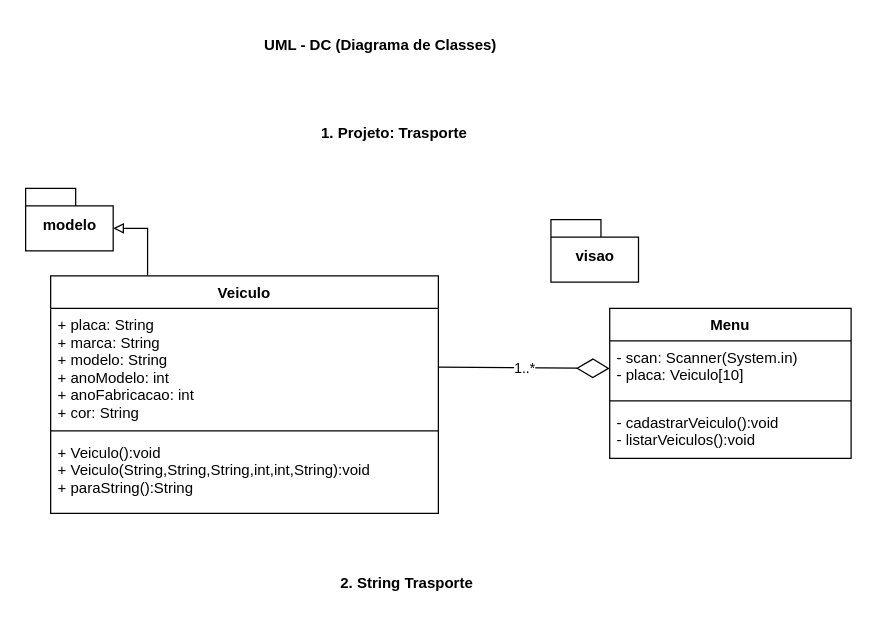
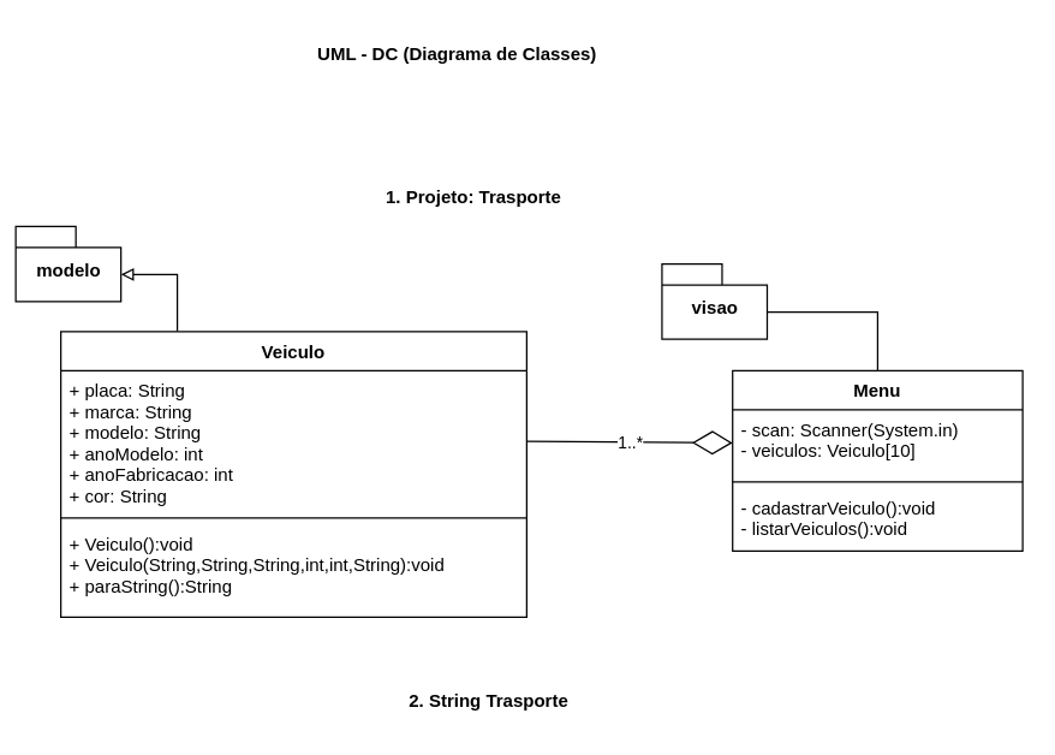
  <mxCell id="0" />
  <mxCell id="1" parent="0" />
  <mxCell id="2" style="edgeStyle=orthogonalEdgeStyle;rounded=0;orthogonalLoop=1;jettySize=auto;html=1;exitX=0.25;exitY=0;exitDx=0;exitDy=0;entryX=0;entryY=0;entryDx=70;entryDy=32;entryPerimeter=0;endArrow=block;endFill=0;" edge="1" parent="1" source="3" target="8"><mxGeometry relative="1" as="geometry" /></mxCell>
  <mxCell id="3" value="Veiculo" style="swimlane;fontStyle=1;align=center;verticalAlign=top;childLayout=stackLayout;horizontal=1;startSize=26;horizontalStack=0;resizeParent=1;resizeParentMax=0;resizeLast=0;collapsible=1;marginBottom=0;" vertex="1" parent="1"><mxGeometry x="40" y="220" width="310" height="190" as="geometry" /></mxCell>
  <mxCell id="4" value="+ placa: String&#10;+ marca: String&#10;+ modelo: String&#10;+ anoModelo: int&#10;+ anoFabricacao: int&#10;+ cor: String&#10;" style="text;strokeColor=none;fillColor=none;align=left;verticalAlign=top;spacingLeft=4;spacingRight=4;overflow=hidden;rotatable=0;points=[[0,0.5],[1,0.5]];portConstraint=eastwest;" vertex="1" parent="3"><mxGeometry y="26" width="310" height="94" as="geometry" /></mxCell>
  <mxCell id="5" value="" style="line;strokeWidth=1;fillColor=none;align=left;verticalAlign=middle;spacingTop=-1;spacingLeft=3;spacingRight=3;rotatable=0;labelPosition=right;points=[];portConstraint=eastwest;" vertex="1" parent="3"><mxGeometry y="120" width="310" height="8" as="geometry" /></mxCell>
  <mxCell id="6" value="+ Veiculo():void&#10;+ Veiculo(String,String,String,int,int,String):void&#10;+ paraString():String" style="text;strokeColor=none;fillColor=none;align=left;verticalAlign=top;spacingLeft=4;spacingRight=4;overflow=hidden;rotatable=0;points=[[0,0.5],[1,0.5]];portConstraint=eastwest;" vertex="1" parent="3"><mxGeometry y="128" width="310" height="62" as="geometry" /></mxCell>
- <mxCell id="7" value="1. Projeto: Trasporte" style="text;align=center;fontStyle=1;verticalAlign=middle;spacingLeft=3;spacingRight=3;strokeColor=none;rotatable=0;points=[[0,0.5],[1,0.5]];portConstraint=eastwest;" vertex="1" parent="1"><mxGeometry x="240" y="90" width="150" height="30" as="geometry" /></mxCell>
- <mxCell id="8" value="modelo" style="shape=folder;fontStyle=1;spacingTop=10;tabWidth=40;tabHeight=14;tabPosition=left;html=1;" vertex="1" parent="1"><mxGeometry x="20" y="150" width="70" height="50" as="geometry" /></mxCell>
+ <mxCell id="7" value="1. Projeto: Trasporte" style="text;align=center;fontStyle=1;verticalAlign=middle;spacingLeft=3;spacingRight=3;strokeColor=none;rotatable=0;points=[[0,0.5],[1,0.5]];portConstraint=eastwest;" vertex="1" parent="1"><mxGeometry x="240" y="115" width="150" height="30" as="geometry" /></mxCell>
+ <mxCell id="8" value="modelo" style="shape=folder;fontStyle=1;spacingTop=10;tabWidth=40;tabHeight=14;tabPosition=left;html=1;" vertex="1" parent="1"><mxGeometry x="10" y="150" width="70" height="50" as="geometry" /></mxCell>
  <mxCell id="9" value="visao" style="shape=folder;fontStyle=1;spacingTop=10;tabWidth=40;tabHeight=14;tabPosition=left;html=1;" vertex="1" parent="1"><mxGeometry x="440" y="175" width="70" height="50" as="geometry" /></mxCell>
+ <mxCell id="10" style="edgeStyle=orthogonalEdgeStyle;rounded=0;orthogonalLoop=1;jettySize=auto;html=1;exitX=0.5;exitY=0;exitDx=0;exitDy=0;entryX=0;entryY=0;entryDx=70;entryDy=32;entryPerimeter=0;endArrow=none;endFill=0;" edge="1" parent="1" source="11" target="9"><mxGeometry relative="1" as="geometry" /></mxCell>
  <mxCell id="11" value="Menu" style="swimlane;fontStyle=1;align=center;verticalAlign=top;childLayout=stackLayout;horizontal=1;startSize=26;horizontalStack=0;resizeParent=1;resizeParentMax=0;resizeLast=0;collapsible=1;marginBottom=0;" vertex="1" parent="1"><mxGeometry x="487" y="246" width="193" height="120" as="geometry" /></mxCell>
- <mxCell id="12" value="- scan: Scanner(System.in)&#10;- placa: Veiculo[10]" style="text;strokeColor=none;fillColor=none;align=left;verticalAlign=top;spacingLeft=4;spacingRight=4;overflow=hidden;rotatable=0;points=[[0,0.5],[1,0.5]];portConstraint=eastwest;" vertex="1" parent="11"><mxGeometry y="26" width="193" height="44" as="geometry" /></mxCell>
+ <mxCell id="12" value="- scan: Scanner(System.in)&#10;- veiculos: Veiculo[10]" style="text;strokeColor=none;fillColor=none;align=left;verticalAlign=top;spacingLeft=4;spacingRight=4;overflow=hidden;rotatable=0;points=[[0,0.5],[1,0.5]];portConstraint=eastwest;" vertex="1" parent="11"><mxGeometry y="26" width="193" height="44" as="geometry" /></mxCell>
  <mxCell id="13" value="" style="line;strokeWidth=1;fillColor=none;align=left;verticalAlign=middle;spacingTop=-1;spacingLeft=3;spacingRight=3;rotatable=0;labelPosition=right;points=[];portConstraint=eastwest;" vertex="1" parent="11"><mxGeometry y="70" width="193" height="8" as="geometry" /></mxCell>
  <mxCell id="14" value="- cadastrarVeiculo():void&#10;- listarVeiculos():void" style="text;strokeColor=none;fillColor=none;align=left;verticalAlign=top;spacingLeft=4;spacingRight=4;overflow=hidden;rotatable=0;points=[[0,0.5],[1,0.5]];portConstraint=eastwest;" vertex="1" parent="11"><mxGeometry y="78" width="193" height="42" as="geometry" /></mxCell>
  <mxCell id="15" value="1..*" style="endArrow=diamondThin;endFill=0;endSize=24;html=1;rounded=0;exitX=1;exitY=0.5;exitDx=0;exitDy=0;entryX=0;entryY=0.5;entryDx=0;entryDy=0;" edge="1" parent="1" source="4" target="12"><mxGeometry width="160" relative="1" as="geometry"><mxPoint x="270" y="260" as="sourcePoint" /><mxPoint x="430" y="260" as="targetPoint" /></mxGeometry></mxCell>
  <mxCell id="16" value="2. String Trasporte" style="text;align=center;fontStyle=1;verticalAlign=middle;spacingLeft=3;spacingRight=3;strokeColor=none;rotatable=0;points=[[0,0.5],[1,0.5]];portConstraint=eastwest;" vertex="1" parent="1"><mxGeometry x="250" y="450" width="150" height="30" as="geometry" /></mxCell>
  <mxCell id="17" value="UML - DC (Diagrama de Classes)" style="text;align=center;fontStyle=1;verticalAlign=middle;spacingLeft=3;spacingRight=3;strokeColor=none;rotatable=0;points=[[0,0.5],[1,0.5]];portConstraint=eastwest;" vertex="1" parent="1"><mxGeometry x="199" y="20" width="210" height="30" as="geometry" /></mxCell>
